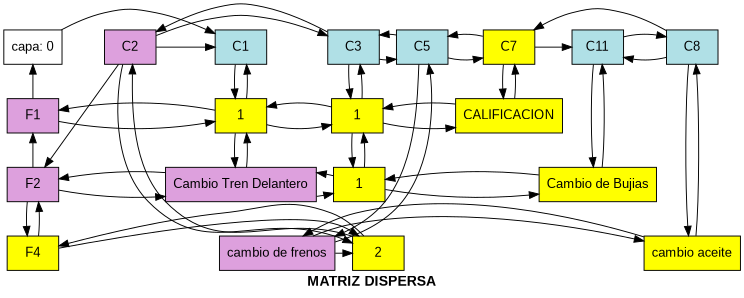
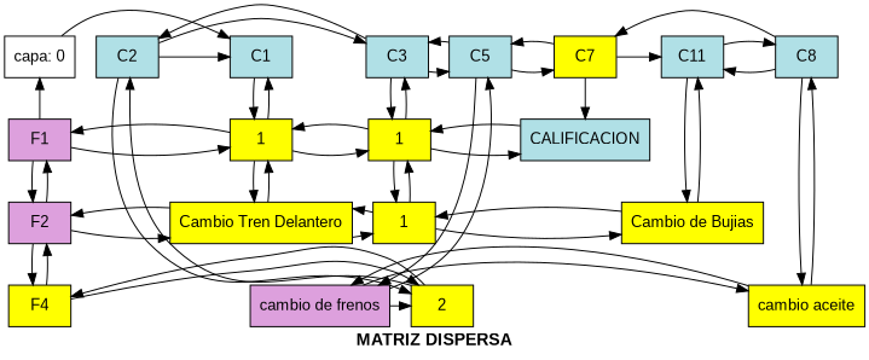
  digraph {
    fontname="Arial Black"
    fontsize="15pt"
    label="MATRIZ DISPERSA"
    node [fillcolor=yellow fontname=Arial group=1 shape=box style=filled]
    n1 [fillcolor=white label="capa: 0"]
    n2 [fillcolor=powderblue group=2 label=C1]
-   n3 [fillcolor=plum group=3 label=C2]
+   n3 [fillcolor=powderblue group=3 label=C2]
    n4 [fillcolor=powderblue group=4 label=C3]
    n5 [fillcolor=powderblue group=6 label=C5]
    n6 [group=8 label=C7]
    n7 [fillcolor=powderblue group=9 label=C8]
    n8 [fillcolor=powderblue group=12 label=C11]
    n9 [fillcolor=plum label=F1]
    n10 [group=2 label=1]
    n11 [group=4 label=1]
-   n12 [group=8 label=CALIFICACION]
+   n12 [fillcolor=powderblue group=8 label=CALIFICACION]
    n13 [fillcolor=plum label=F2]
-   n14 [fillcolor=plum group=2 label="Cambio Tren Delantero"]
+   n14 [group=2 label="Cambio Tren Delantero"]
    n15 [group=4 label=1]
    n16 [group=12 label="Cambio de Bujias"]
    n17 [label=F4]
    n18 [group=3 label=2]
    n19 [fillcolor=plum group=6 label="cambio de frenos"]
    n20 [group=9 label="cambio aceite"]
    subgraph sub_1 {
      rank=same
      n1
      n2
      n3
      n4
      n5
      n6
      n7
      n8
    }
    subgraph sub_2 {
      rank=same
      n9
      n10
      n11
      n12
    }
    subgraph sub_3 {
      rank=same
      n13
      n14
      n15
      n16
    }
    subgraph sub_4 {
      rank=same
      n17
      n18
      n19
      n20
    }
    n1 -> n2
    n2 -> n10
    n3 -> n2
    n3 -> n4
    n3 -> n18
    n4 -> n3
    n4 -> n5
    n4 -> n11
    n5 -> n4
    n5 -> n6
    n5 -> n19
    n6 -> n5
    n6 -> n8
    n6 -> n12
    n7 -> n6
    n7 -> n8
    n7 -> n20
    n8 -> n7
    n8 -> n16
    n9 -> n1
    n9 -> n10
-   n3 -> n13
+   n9 -> n13
    n10 -> n2
    n10 -> n9
    n10 -> n11
    n10 -> n14
    n11 -> n4
    n11 -> n10
    n11 -> n12
    n11 -> n15
-   n12 -> n6
    n12 -> n11
    n13 -> n9
    n13 -> n14
    n13 -> n17
    n14 -> n10
    n14 -> n13
    n14 -> n15
    n15 -> n11
    n15 -> n14
    n15 -> n16
    n16 -> n8
    n16 -> n15
    n17 -> n13
    n17 -> n18
    n18 -> n3
    n18 -> n17
    n19 -> n5
    n19 -> n18
    n19 -> n20
    n20 -> n7
    n20 -> n19
  }
